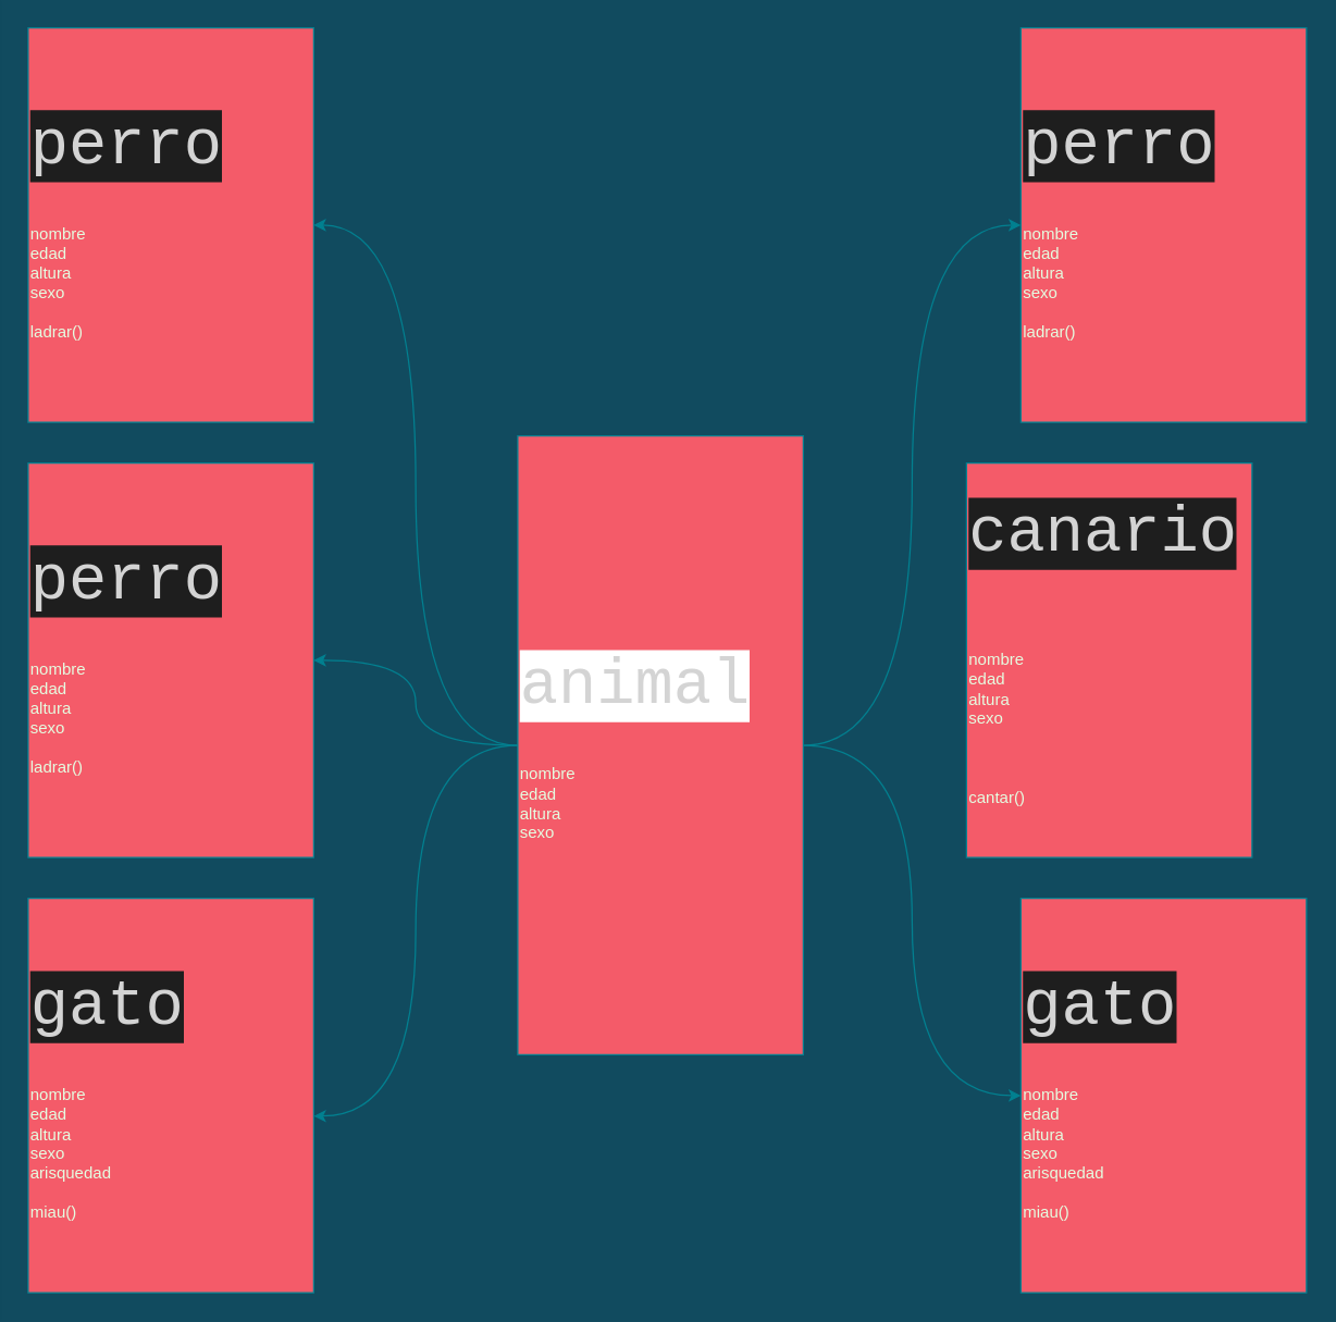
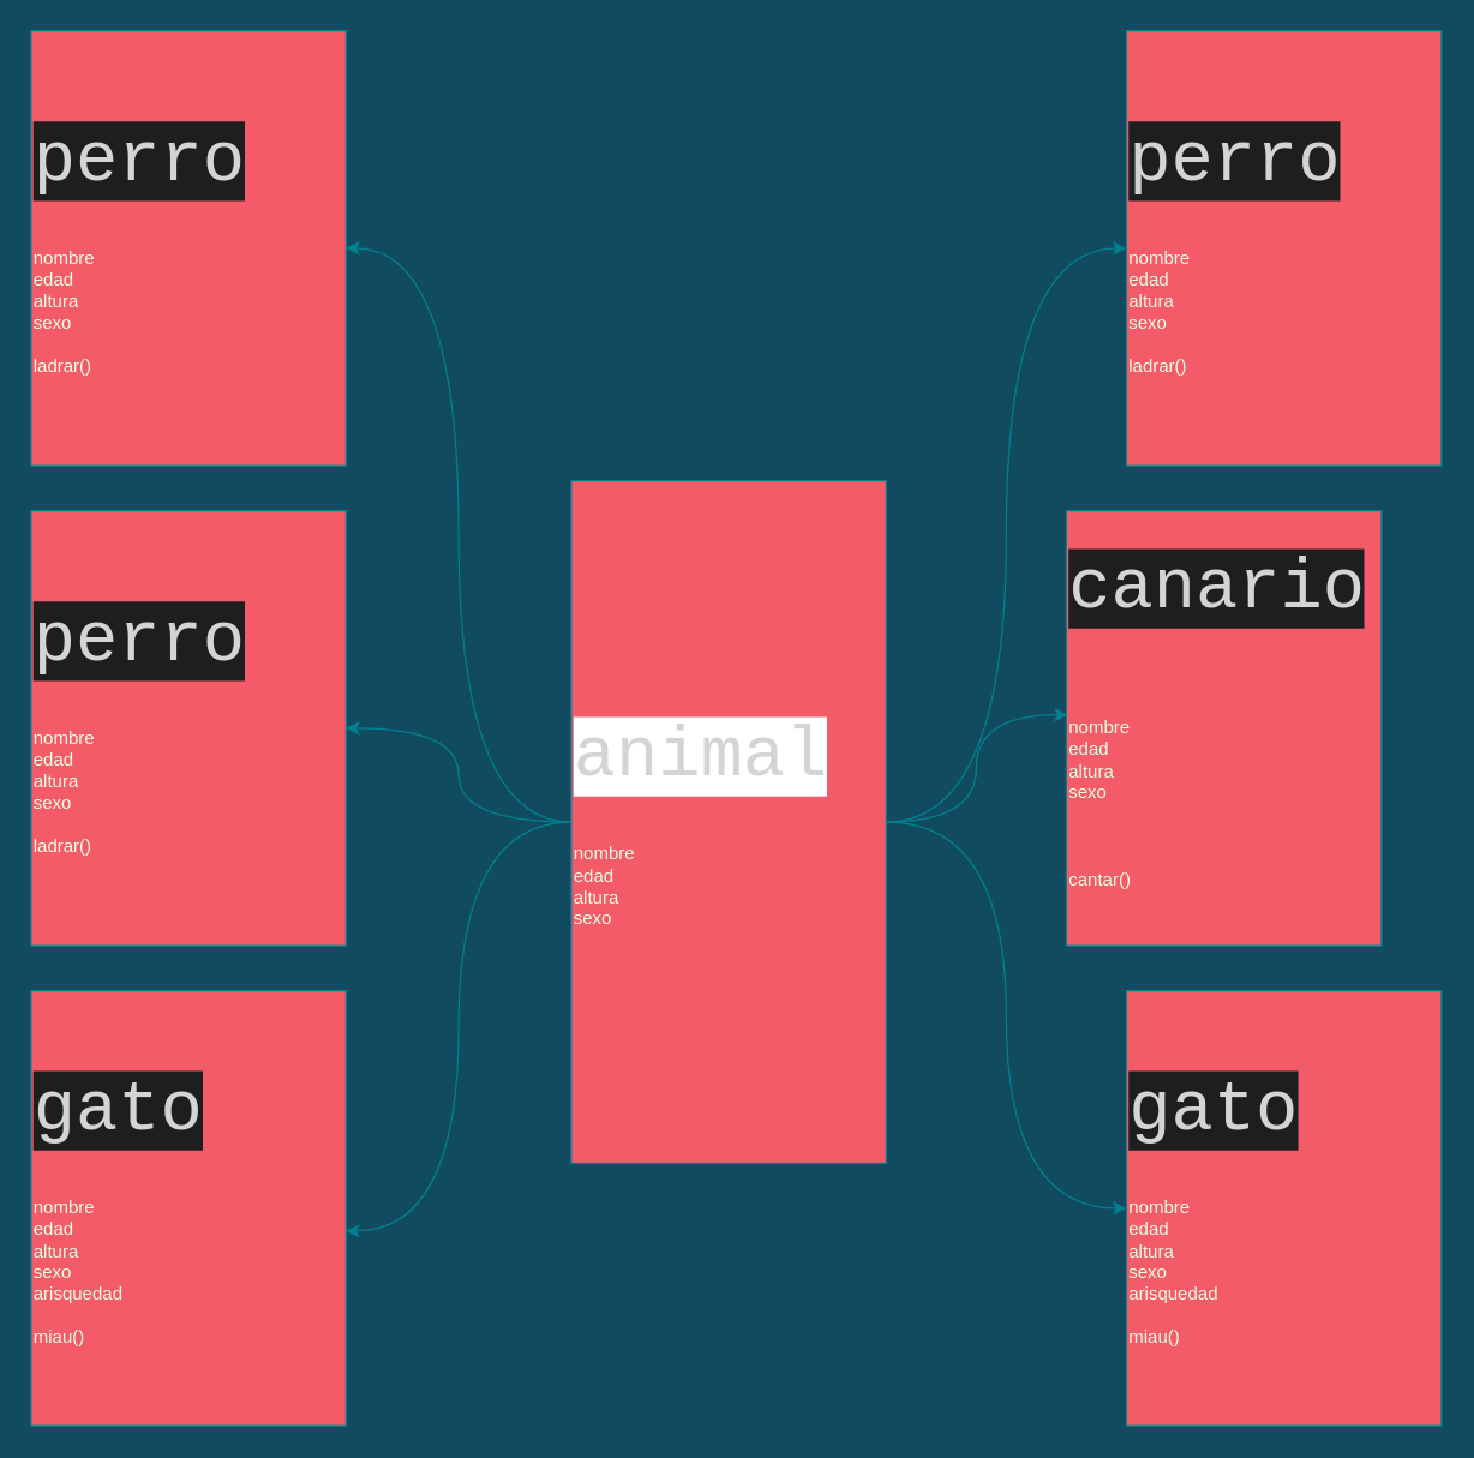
  <mxCell id="0" />
  <mxCell id="1" parent="0" />
  <mxCell id="2" style="edgeStyle=orthogonalEdgeStyle;curved=1;rounded=1;sketch=0;orthogonalLoop=1;jettySize=auto;html=1;strokeColor=#028090;fillColor=#F45B69;fontColor=#E4FDE1;entryX=0;entryY=0.5;entryDx=0;entryDy=0;" parent="1" source="8" target="9" edge="1"><mxGeometry relative="1" as="geometry" /></mxCell>
  <mxCell id="3" style="edgeStyle=orthogonalEdgeStyle;curved=1;rounded=1;sketch=0;orthogonalLoop=1;jettySize=auto;html=1;entryX=0;entryY=0.5;entryDx=0;entryDy=0;strokeColor=#028090;fillColor=#F45B69;fontColor=#E4FDE1;" parent="1" source="8" target="10" edge="1"><mxGeometry relative="1" as="geometry" /></mxCell>
+ <mxCell id="4" style="edgeStyle=orthogonalEdgeStyle;curved=1;rounded=1;sketch=0;orthogonalLoop=1;jettySize=auto;html=1;entryX=0.005;entryY=0.469;entryDx=0;entryDy=0;entryPerimeter=0;strokeColor=#028090;fillColor=#F45B69;fontColor=#E4FDE1;" parent="1" source="8" target="11" edge="1"><mxGeometry relative="1" as="geometry" /></mxCell>
  <mxCell id="5" style="edgeStyle=orthogonalEdgeStyle;curved=1;rounded=1;sketch=0;orthogonalLoop=1;jettySize=auto;html=1;entryX=1;entryY=0.5;entryDx=0;entryDy=0;strokeColor=#028090;fillColor=#F45B69;fontColor=#E4FDE1;" parent="1" source="8" target="12" edge="1"><mxGeometry relative="1" as="geometry" /></mxCell>
  <mxCell id="6" style="edgeStyle=orthogonalEdgeStyle;curved=1;rounded=1;sketch=0;orthogonalLoop=1;jettySize=auto;html=1;strokeColor=#028090;fillColor=#F45B69;fontColor=#E4FDE1;" parent="1" source="8" target="13" edge="1"><mxGeometry relative="1" as="geometry" /></mxCell>
  <mxCell id="7" style="edgeStyle=orthogonalEdgeStyle;curved=1;rounded=1;sketch=0;orthogonalLoop=1;jettySize=auto;html=1;entryX=1;entryY=0.552;entryDx=0;entryDy=0;entryPerimeter=0;strokeColor=#028090;fillColor=#F45B69;fontColor=#E4FDE1;" parent="1" source="8" target="14" edge="1"><mxGeometry relative="1" as="geometry" /></mxCell>
  <mxCell id="8" value="&lt;span style=&quot;color: rgb(212 , 212 , 212) ; font-family: &amp;#34;sf mono&amp;#34; , &amp;#34;consolas&amp;#34; , &amp;#34;courier new&amp;#34; , monospace ; font-size: 47px&quot;&gt;&lt;font style=&quot;font-size: 47px&quot;&gt;&lt;span style=&quot;background-color: rgb(255 , 255 , 255)&quot;&gt;animal&lt;/span&gt;&lt;br&gt;&lt;/font&gt;&lt;/span&gt;&lt;br&gt;&lt;br&gt;nombre&lt;br&gt;edad&lt;br&gt;altura&lt;br&gt;sexo" style="rounded=0;whiteSpace=wrap;html=1;sketch=0;strokeColor=#028090;fillColor=#F45B69;fontColor=#E4FDE1;align=left;" parent="1" vertex="1"><mxGeometry x="380" y="320" width="210" height="455" as="geometry" /></mxCell>
  <mxCell id="9" value="&lt;span style=&quot;background-color: rgb(30 , 30 , 30) ; color: rgb(212 , 212 , 212) ; font-family: &amp;#34;sf mono&amp;#34; , &amp;#34;consolas&amp;#34; , &amp;#34;courier new&amp;#34; , monospace ; font-size: 47px&quot;&gt;&lt;font style=&quot;font-size: 47px&quot;&gt;perro&lt;br&gt;&lt;/font&gt;&lt;/span&gt;&lt;br&gt;&lt;br&gt;nombre&lt;br&gt;edad&lt;br&gt;altura&lt;br&gt;sexo&lt;br&gt;&lt;br&gt;ladrar()" style="rounded=0;whiteSpace=wrap;html=1;sketch=0;strokeColor=#028090;fillColor=#F45B69;fontColor=#E4FDE1;align=left;" parent="1" vertex="1"><mxGeometry x="750" y="20" width="210" height="290" as="geometry" /></mxCell>
  <mxCell id="10" value="&lt;span style=&quot;background-color: rgb(30 , 30 , 30) ; color: rgb(212 , 212 , 212) ; font-family: &amp;#34;sf mono&amp;#34; , &amp;#34;consolas&amp;#34; , &amp;#34;courier new&amp;#34; , monospace ; font-size: 47px&quot;&gt;&lt;font style=&quot;font-size: 47px&quot;&gt;gato&lt;br&gt;&lt;/font&gt;&lt;/span&gt;&lt;br&gt;&lt;br&gt;nombre&lt;br&gt;edad&lt;br&gt;altura&lt;br&gt;sexo&lt;br&gt;arisquedad&lt;br&gt;&lt;br&gt;miau()" style="rounded=0;whiteSpace=wrap;html=1;sketch=0;strokeColor=#028090;fillColor=#F45B69;fontColor=#E4FDE1;align=left;" parent="1" vertex="1"><mxGeometry x="750" y="660" width="210" height="290" as="geometry" /></mxCell>
  <mxCell id="11" value="&lt;font color=&quot;#d4d4d4&quot; face=&quot;sf mono, consolas, courier new, monospace&quot;&gt;&lt;span style=&quot;font-size: 47px ; background-color: rgb(30 , 30 , 30)&quot;&gt;canario&lt;br&gt;&lt;br&gt;&lt;/span&gt;&lt;/font&gt;nombre&lt;br&gt;edad&lt;br&gt;altura&lt;br&gt;sexo&lt;br&gt;&lt;br&gt;cantar()&lt;font color=&quot;#d4d4d4&quot; face=&quot;sf mono, consolas, courier new, monospace&quot;&gt;&lt;span style=&quot;font-size: 47px ; background-color: rgb(30 , 30 , 30)&quot;&gt;&lt;br&gt;&lt;/span&gt;&lt;/font&gt;" style="rounded=0;whiteSpace=wrap;html=1;sketch=0;strokeColor=#028090;fillColor=#F45B69;fontColor=#E4FDE1;align=left;" parent="1" vertex="1"><mxGeometry x="710" y="340" width="210" height="290" as="geometry" /></mxCell>
  <mxCell id="12" value="&lt;span style=&quot;background-color: rgb(30 , 30 , 30) ; color: rgb(212 , 212 , 212) ; font-family: &amp;#34;sf mono&amp;#34; , &amp;#34;consolas&amp;#34; , &amp;#34;courier new&amp;#34; , monospace ; font-size: 47px&quot;&gt;&lt;font style=&quot;font-size: 47px&quot;&gt;perro&lt;br&gt;&lt;/font&gt;&lt;/span&gt;&lt;br&gt;&lt;br&gt;nombre&lt;br&gt;edad&lt;br&gt;altura&lt;br&gt;sexo&lt;br&gt;&lt;br&gt;ladrar()" style="rounded=0;whiteSpace=wrap;html=1;sketch=0;strokeColor=#028090;fillColor=#F45B69;fontColor=#E4FDE1;align=left;" parent="1" vertex="1"><mxGeometry x="20" y="20" width="210" height="290" as="geometry" /></mxCell>
  <mxCell id="13" value="&lt;span style=&quot;background-color: rgb(30 , 30 , 30) ; color: rgb(212 , 212 , 212) ; font-family: &amp;#34;sf mono&amp;#34; , &amp;#34;consolas&amp;#34; , &amp;#34;courier new&amp;#34; , monospace ; font-size: 47px&quot;&gt;&lt;font style=&quot;font-size: 47px&quot;&gt;perro&lt;br&gt;&lt;/font&gt;&lt;/span&gt;&lt;br&gt;&lt;br&gt;nombre&lt;br&gt;edad&lt;br&gt;altura&lt;br&gt;sexo&lt;br&gt;&lt;br&gt;ladrar()" style="rounded=0;whiteSpace=wrap;html=1;sketch=0;strokeColor=#028090;fillColor=#F45B69;fontColor=#E4FDE1;align=left;" parent="1" vertex="1"><mxGeometry x="20" y="340" width="210" height="290" as="geometry" /></mxCell>
  <mxCell id="14" value="&lt;span style=&quot;background-color: rgb(30 , 30 , 30) ; color: rgb(212 , 212 , 212) ; font-family: &amp;#34;sf mono&amp;#34; , &amp;#34;consolas&amp;#34; , &amp;#34;courier new&amp;#34; , monospace ; font-size: 47px&quot;&gt;&lt;font style=&quot;font-size: 47px&quot;&gt;gato&lt;br&gt;&lt;/font&gt;&lt;/span&gt;&lt;br&gt;&lt;br&gt;nombre&lt;br&gt;edad&lt;br&gt;altura&lt;br&gt;sexo&lt;br&gt;arisquedad&lt;br&gt;&lt;br&gt;miau()" style="rounded=0;whiteSpace=wrap;html=1;sketch=0;strokeColor=#028090;fillColor=#F45B69;fontColor=#E4FDE1;align=left;" parent="1" vertex="1"><mxGeometry x="20" y="660" width="210" height="290" as="geometry" /></mxCell>
